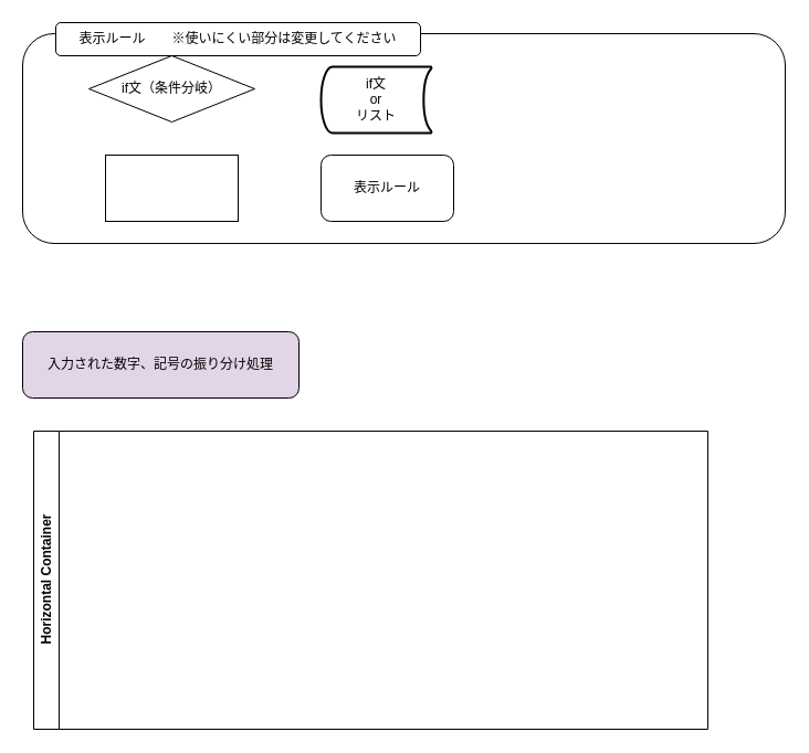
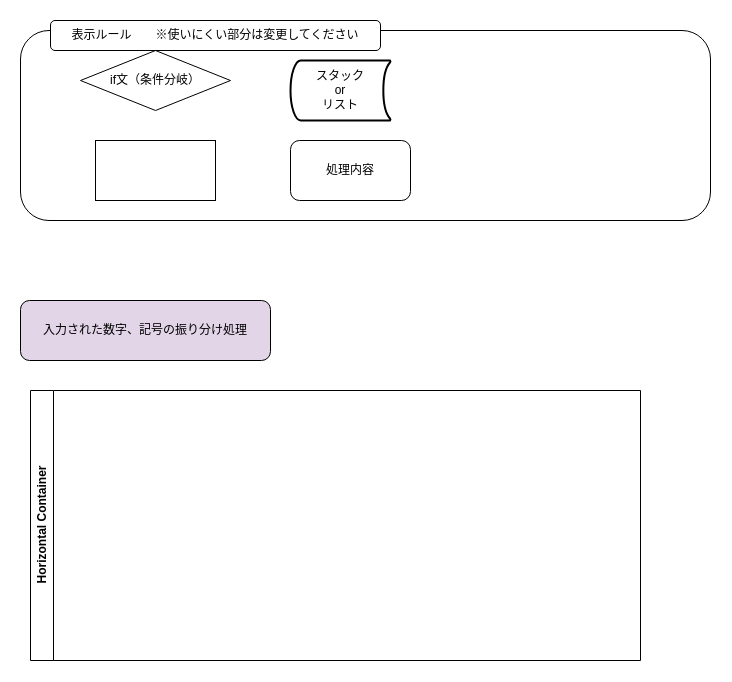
  <mxCell id="0" />
  <mxCell id="1" parent="0" />
  <mxCell id="2" value="Horizontal Container" style="swimlane;horizontal=0;whiteSpace=wrap;html=1;" vertex="1" parent="1"><mxGeometry x="30" y="390" width="610" height="270" as="geometry" /></mxCell>
  <mxCell id="3" value="" style="rounded=1;whiteSpace=wrap;html=1;" vertex="1" parent="1"><mxGeometry x="20" y="30" width="690" height="190" as="geometry" /></mxCell>
  <mxCell id="4" value="if文（条件分岐）" style="rhombus;whiteSpace=wrap;html=1;" vertex="1" parent="1"><mxGeometry x="80" y="50" width="150" height="60" as="geometry" /></mxCell>
  <mxCell id="5" value="" style="rounded=0;whiteSpace=wrap;html=1;" vertex="1" parent="1"><mxGeometry x="95" y="140" width="120" height="60" as="geometry" /></mxCell>
- <mxCell id="6" value="表示ルール" style="rounded=1;whiteSpace=wrap;html=1;" vertex="1" parent="1"><mxGeometry x="290" y="140" width="120" height="60" as="geometry" /></mxCell>
+ <mxCell id="6" value="処理内容" style="rounded=1;whiteSpace=wrap;html=1;" vertex="1" parent="1"><mxGeometry x="290" y="140" width="120" height="60" as="geometry" /></mxCell>
  <mxCell id="7" value="表示ルール　　※使いにくい部分は変更してください" style="rounded=1;whiteSpace=wrap;html=1;" vertex="1" parent="1"><mxGeometry x="50" y="20" width="330" height="30" as="geometry" /></mxCell>
  <mxCell id="8" value="入力された数字、記号の振り分け処理" style="rounded=1;whiteSpace=wrap;html=1;fillColor=#e1d5e7;" vertex="1" parent="1"><mxGeometry x="20" y="300" width="250" height="60" as="geometry" /></mxCell>
- <mxCell id="9" value="if文&lt;div&gt;or&lt;br&gt;&lt;div&gt;リスト&lt;/div&gt;&lt;/div&gt;" style="strokeWidth=2;html=1;shape=mxgraph.flowchart.stored_data;whiteSpace=wrap;" vertex="1" parent="1"><mxGeometry x="290" y="60" width="100" height="60" as="geometry" /></mxCell>
+ <mxCell id="9" value="スタック&lt;div&gt;or&lt;br&gt;&lt;div&gt;リスト&lt;/div&gt;&lt;/div&gt;" style="strokeWidth=2;html=1;shape=mxgraph.flowchart.stored_data;whiteSpace=wrap;" vertex="1" parent="1"><mxGeometry x="290" y="60" width="100" height="60" as="geometry" /></mxCell>
